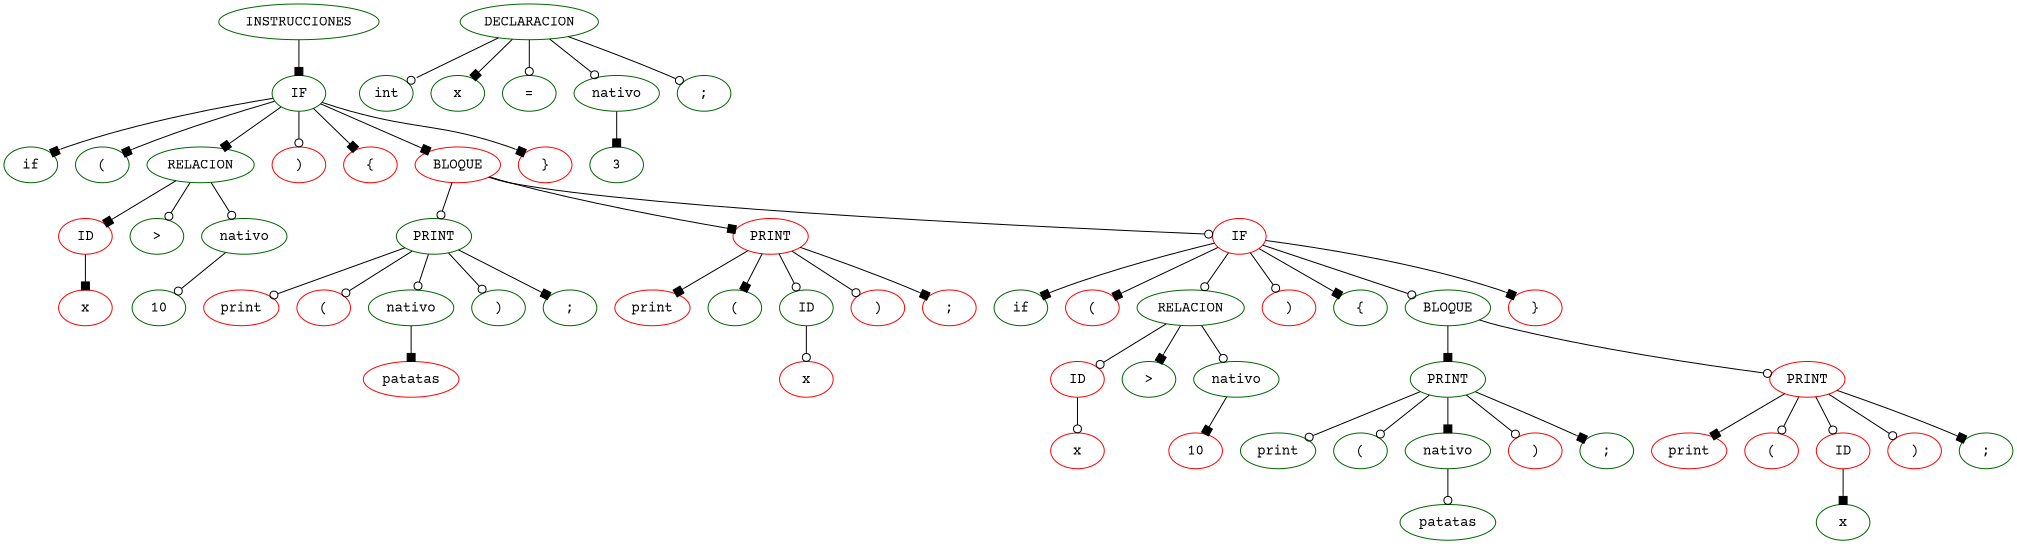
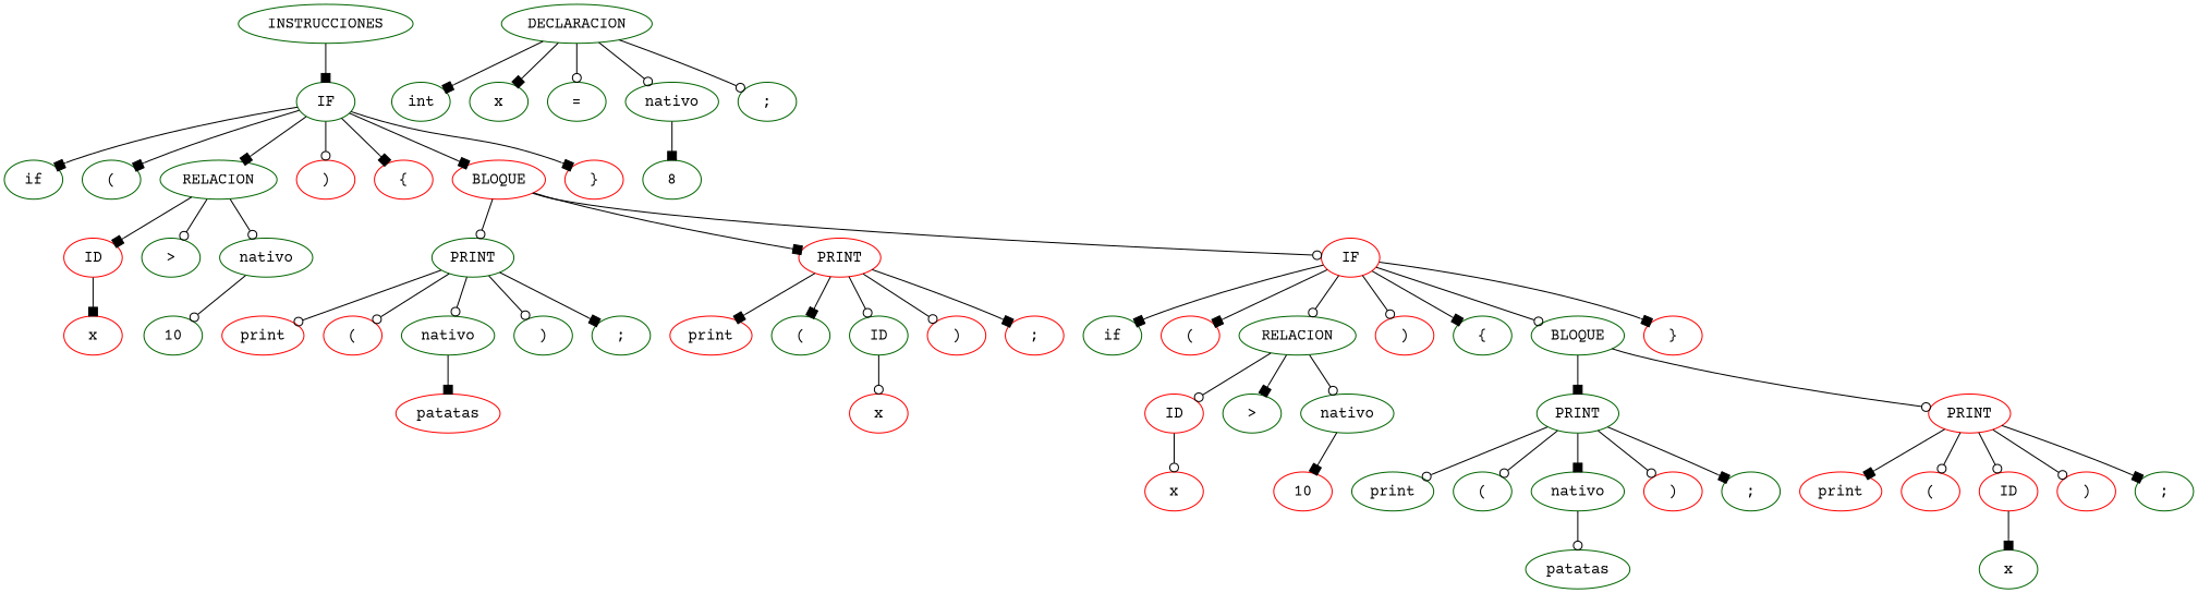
  digraph {
    fontname="Courier Prime"
    node [color=darkgreen fontname="Courier Prime"]
    edge [arrowhead=box fontname="Courier Prime"]
    n1 [label=INSTRUCCIONES]
    n2 [label=IF]
    n3 [label=DECLARACION]
    n4 [label=int]
    n5 [label=x]
    n6 [label="="]
    n7 [label=nativo]
    n8 [label=";"]
    n9 [label=if]
    n10 [label="("]
    n11 [label=RELACION]
    n12 [color=red label=")"]
    n13 [color=red label="{"]
    n14 [color=red label=BLOQUE]
    n15 [color=red label="}"]
-   n16 [label=3]
+   n16 [label=8]
    n17 [color=red label=ID]
    n18 [label=">"]
    n19 [label=nativo]
    n20 [label=PRINT]
    n21 [color=red label=PRINT]
    n22 [color=red label=IF]
    n23 [color=red label=x]
    n24 [label=10]
    n25 [color=red label=print]
    n26 [color=red label="("]
    n27 [label=nativo]
    n28 [label=")"]
    n29 [label=";"]
    n30 [color=red label=print]
    n31 [label="("]
    n32 [label=ID]
    n33 [color=red label=")"]
    n34 [color=red label=";"]
    n35 [label=if]
    n36 [color=red label="("]
    n37 [label=RELACION]
    n38 [color=red label=")"]
    n39 [label="{"]
    n40 [label=BLOQUE]
    n41 [color=red label="}"]
    n42 [color=red label=patatas]
    n43 [color=red label=x]
    n44 [color=red label=ID]
    n45 [label=">"]
    n46 [label=nativo]
    n47 [label=PRINT]
    n48 [color=red label=PRINT]
    n49 [color=red label=x]
    n50 [color=red label=10]
    n51 [label=print]
    n52 [label="("]
    n53 [label=nativo]
    n54 [color=red label=")"]
    n55 [label=";"]
    n56 [color=red label=print]
    n57 [color=red label="("]
    n58 [color=red label=ID]
    n59 [color=red label=")"]
    n60 [label=";"]
    n61 [label=patatas]
    n62 [label=x]
    n1 -> n2
    n2 -> n9
    n2 -> n10
    n2 -> n11
    n2 -> n12 [arrowhead=odot]
    n2 -> n13
    n2 -> n14
    n2 -> n15
-   n3 -> n4 [arrowhead=odot]
+   n3 -> n4
    n3 -> n5
    n3 -> n6 [arrowhead=odot]
    n3 -> n7 [arrowhead=odot]
    n3 -> n8 [arrowhead=odot]
    n7 -> n16
    n11 -> n17
    n11 -> n18 [arrowhead=odot]
    n11 -> n19 [arrowhead=odot]
    n14 -> n20 [arrowhead=odot]
    n14 -> n21
    n14 -> n22 [arrowhead=odot]
    n17 -> n23
    n19 -> n24 [arrowhead=odot]
    n20 -> n25 [arrowhead=odot]
    n20 -> n26 [arrowhead=odot]
    n20 -> n27 [arrowhead=odot]
    n20 -> n28 [arrowhead=odot]
    n20 -> n29
    n21 -> n30
    n21 -> n31
    n21 -> n32 [arrowhead=odot]
    n21 -> n33 [arrowhead=odot]
    n21 -> n34
    n22 -> n35
    n22 -> n36
    n22 -> n37 [arrowhead=odot]
    n22 -> n38 [arrowhead=odot]
    n22 -> n39
    n22 -> n40 [arrowhead=odot]
    n22 -> n41
    n27 -> n42
    n32 -> n43 [arrowhead=odot]
    n37 -> n44 [arrowhead=odot]
    n37 -> n45
    n37 -> n46 [arrowhead=odot]
    n40 -> n47
    n40 -> n48 [arrowhead=odot]
    n44 -> n49 [arrowhead=odot]
    n46 -> n50
    n47 -> n51 [arrowhead=odot]
    n47 -> n52 [arrowhead=odot]
    n47 -> n53
    n47 -> n54 [arrowhead=odot]
    n47 -> n55
    n48 -> n56
    n48 -> n57 [arrowhead=odot]
    n48 -> n58 [arrowhead=odot]
    n48 -> n59 [arrowhead=odot]
    n48 -> n60
    n53 -> n61 [arrowhead=odot]
    n58 -> n62
  }
